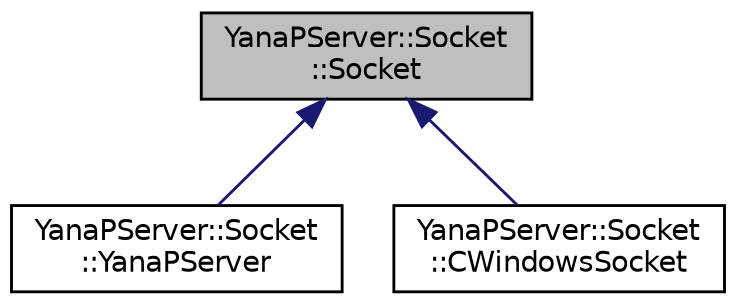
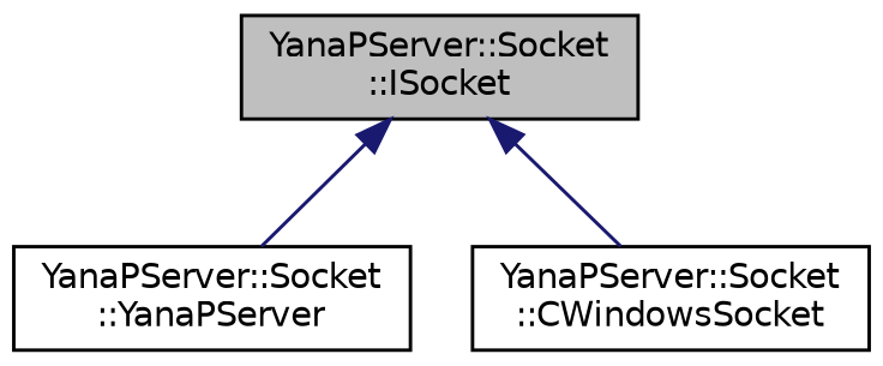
  digraph {
    node [color=black fillcolor=white fontname=Helvetica fontsize=10 shape=record style=filled]
    edge [color=midnightblue dir=back fontname=Helvetica fontsize=10 labelfontname=Helvetica labelfontsize=10 style=solid]
-   n1 [fillcolor=grey75 fontcolor=black height=0.2 label="YanaPServer::Socket\l::Socket" width=0.4]
+   n1 [fillcolor=grey75 fontcolor=black height=0.2 label="YanaPServer::Socket\l::ISocket" width=0.4]
    n2 [height=0.2 label="YanaPServer::Socket\l::YanaPServer" width=0.4]
    n3 [height=0.2 label="YanaPServer::Socket\l::CWindowsSocket" width=0.4]
    n1 -> n2
    n1 -> n3
  }
